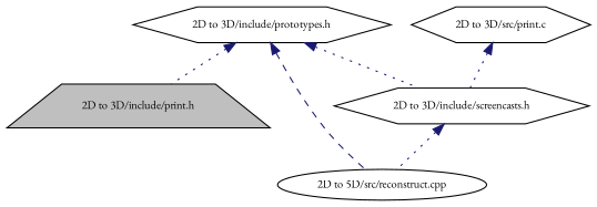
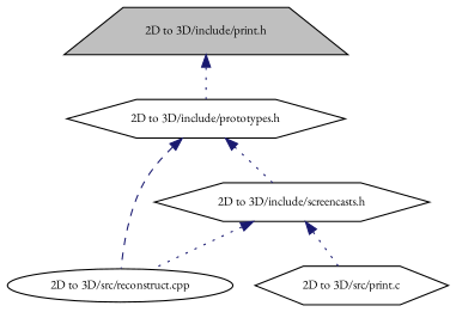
  digraph {
    fontname="EB Garamond"
    node [color=black fillcolor=white fontname="EB Garamond" fontsize=10 shape=hexagon style=filled]
    edge [color=midnightblue dir=back fontname="EB Garamond" fontsize=10 labelfontname=Helvetica labelfontsize=10 style=dotted]
    n1 [fillcolor=grey75 fontcolor=black height=0.2 label="2D to 3D/include/print.h" shape=trapezium width=0.4]
    n2 [height=0.2 label="2D to 3D/include/prototypes.h" width=0.4]
-   n3 [height=0.2 label="2D to 5D/src/reconstruct.cpp" shape=ellipse width=0.4]
+   n3 [height=0.2 label="2D to 3D/src/reconstruct.cpp" shape=ellipse width=0.4]
    n4 [height=0.2 label="2D to 3D/include/screencasts.h" width=0.4]
    n5 [height=0.2 label="2D to 3D/src/print.c" width=0.4]
-   n2 -> n1
+   n1 -> n2
    n2 -> n3 [style=dashed]
    n2 -> n4
    n4 -> n3
-   n5 -> n4
+   n4 -> n5
  }
